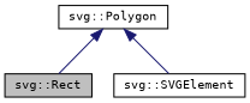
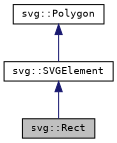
  digraph {
    fontname="DejaVu Sans Mono"
    node [color=black fillcolor=white fontname="DejaVu Sans Mono" fontsize=10 shape=record style=filled]
    edge [color=midnightblue dir=back fontname="DejaVu Sans Mono" fontsize=10 labelfontname=Helvetica labelfontsize=10 style=solid]
    n1 [fillcolor=grey75 fontcolor=black height=0.2 label="svg::Rect" width=0.4]
    n2 [height=0.2 label="svg::Polygon" width=0.4]
    n3 [height=0.2 label="svg::SVGElement" width=0.4]
-   n2 -> n1
+   n3 -> n1
    n2 -> n3
  }
